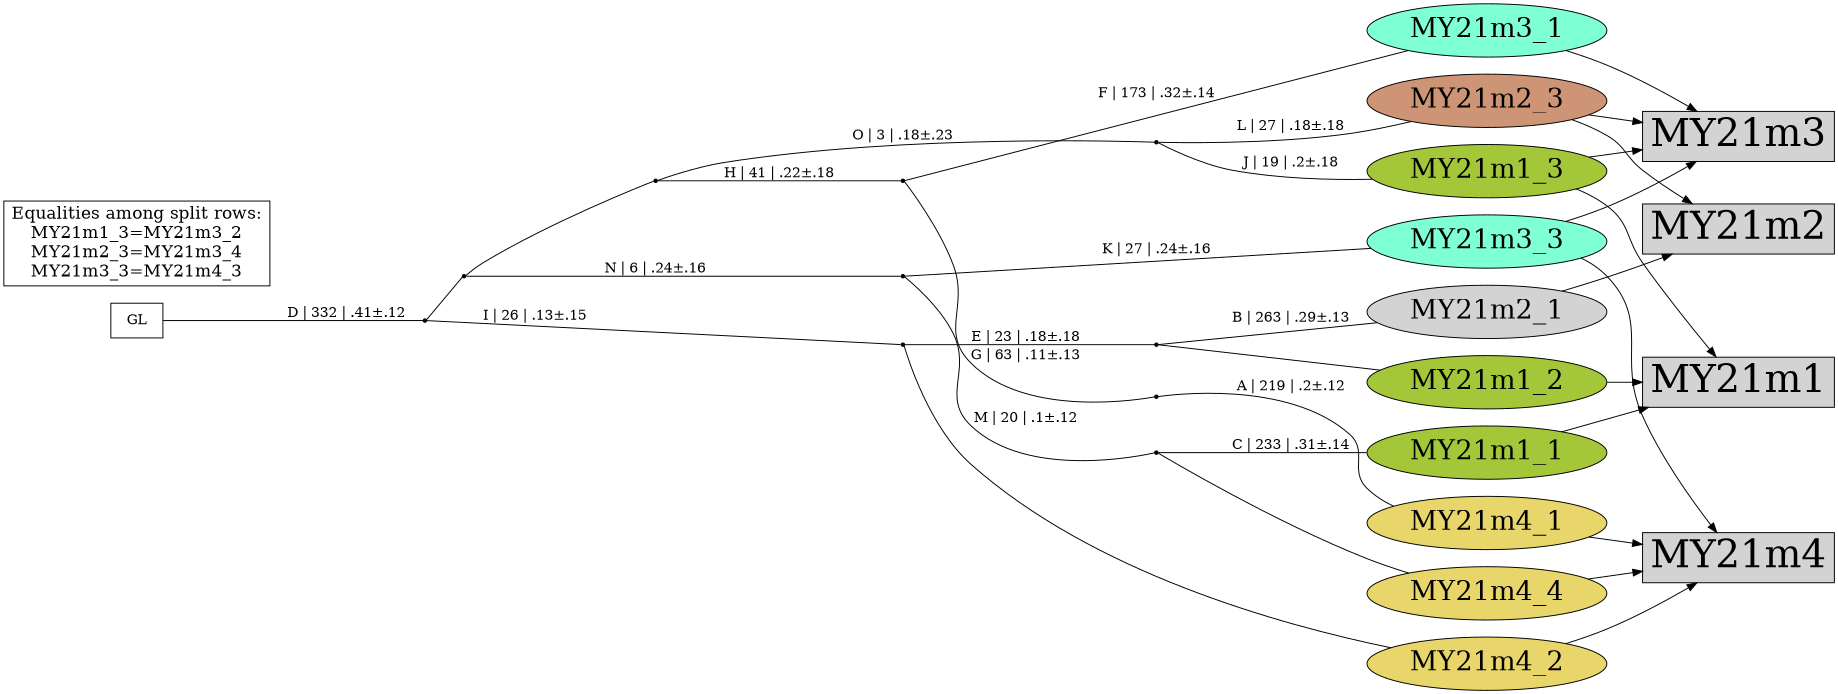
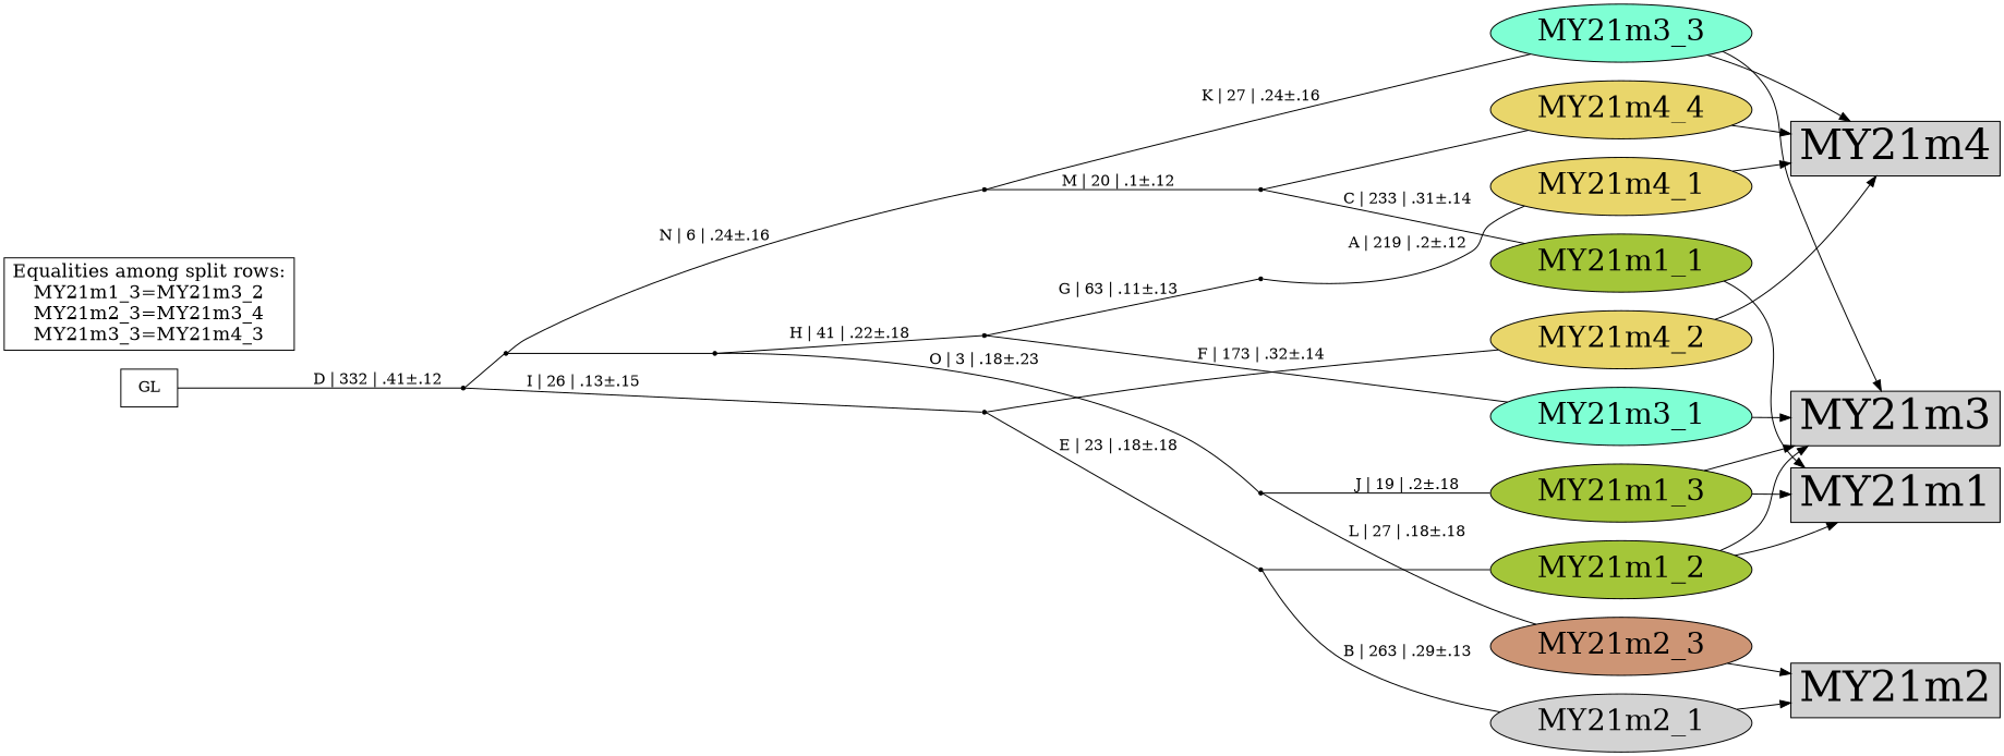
  digraph {
    rankdir=LR
    node [fillcolor=black shape=oval style=filled]
    edge [arrowhead=none]
    n1 [fillcolor="#a4c639" fontsize=28 label=MY21m1_1]
    n2 [fillcolor="#a4c639" fontsize=28 label=MY21m1_2]
    n3 [fillcolor="#a4c639" fontsize=28 label=MY21m1_3]
    n4 [fillcolor=lightgrey fontsize=28 label=MY21m2_1]
    n5 [fillcolor="#cd9575" fontsize=28 label=MY21m2_3]
    n6 [fillcolor="#7fffd4" fontsize=28 label=MY21m3_1]
    n7 [fillcolor="#7fffd4" fontsize=28 label=MY21m3_3]
    n8 [fillcolor="#e9d66b" fontsize=28 label=MY21m4_1]
    n9 [fillcolor="#e9d66b" fontsize=28 label=MY21m4_2]
    n10 [fillcolor="#e9d66b" fontsize=28 label=MY21m4_4]
    n11 [fontsize=40 label=MY21m1 shape=box fillcolor=""]
    n12 [fontsize=40 label=MY21m3 shape=box fillcolor=""]
    n13 [fontsize=40 label=MY21m2 shape=box fillcolor=""]
    n14 [fontsize=40 label=MY21m4 shape=box fillcolor=""]
    n15 [fontsize=18 label="Equalities among split rows:\nMY21m1_3=MY21m3_2\nMY21m2_3=MY21m3_4\nMY21m3_3=MY21m4_3\n" shape=box fillcolor="" style=""]
    Int1 [shape=point]
    Int2 [shape=point]
    Int3 [shape=point]
    Int4 [shape=point]
    Int5 [shape=point]
    Int6 [shape=point]
    Int7 [shape=point]
    Int8 [shape=point]
    Int9 [shape=point]
    Int10 [shape=point]
    n26 [fillcolor=white label=GL shape=box]
    subgraph sub_1 {
      rank=same
      n1
      n2
      n3
      n4
      n5
      n6
      n7
      n8
      n9
      n10
    }
    n1 -> n11 [arrowhead=normal]
    n2 -> n11 [arrowhead=normal]
    n3 -> n11 [arrowhead=normal]
    n3 -> n12 [arrowhead=normal]
    n4 -> n13 [arrowhead=normal]
-   n5 -> n12 [arrowhead=normal]
+   n2 -> n12 [arrowhead=normal]
    n5 -> n13 [arrowhead=normal]
    n6 -> n12 [arrowhead=normal]
    n7 -> n12 [arrowhead=normal]
    n7 -> n14 [arrowhead=normal]
    n8 -> n14 [arrowhead=normal]
    n9 -> n14 [arrowhead=normal]
    n10 -> n14 [arrowhead=normal]
    Int1 -> n8 [label="A | 219 | .2±.12"]
    Int2 -> n2
    Int2 -> n4 [label="B | 263 | .29±.13"]
    Int3 -> n1 [label="C | 233 | .31±.14"]
    Int3 -> n10
    Int4 -> n9
    Int4 -> Int2 [label="E | 23 | .18±.18"]
    Int5 -> n7 [label="K | 27 | .24±.16"]
    Int5 -> Int3 [label="M | 20 | .1±.12"]
    Int6 -> n6 [label="F | 173 | .32±.14"]
    Int6 -> Int1 [label="G | 63 | .11±.13"]
    Int7 -> n3 [label="J | 19 | .2±.18"]
    Int7 -> n5 [label="L | 27 | .18±.18"]
    Int8 -> Int6 [label="H | 41 | .22±.18"]
    Int8 -> Int7 [label="O | 3 | .18±.23"]
    Int9 -> Int5 [label="N | 6 | .24±.16"]
    Int9 -> Int8
    Int10 -> Int4 [label="I | 26 | .13±.15"]
    Int10 -> Int9
    n26 -> Int10 [label="D | 332 | .41±.12"]
  }
